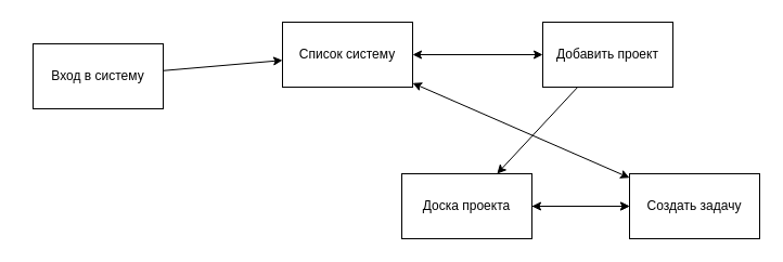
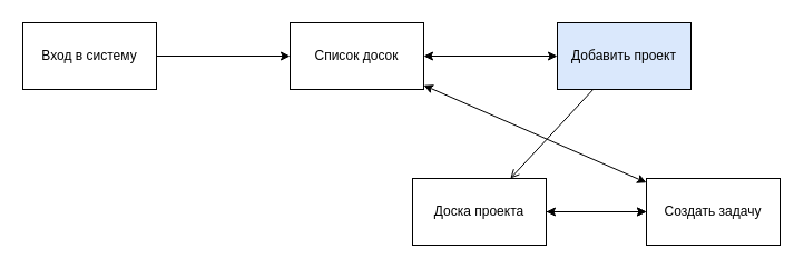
  <mxCell id="0" />
  <mxCell id="1" parent="0" />
  <mxCell id="2" style="rounded=0;orthogonalLoop=1;jettySize=auto;html=1;" edge="1" parent="1" source="3" target="7"><mxGeometry relative="1" as="geometry" /></mxCell>
- <mxCell id="3" value="Вход в систему" style="rounded=0;whiteSpace=wrap;html=1;" vertex="1" parent="1"><mxGeometry x="30" y="40" width="120" height="60" as="geometry" /></mxCell>
+ <mxCell id="3" value="Вход в систему" style="rounded=0;whiteSpace=wrap;html=1;" vertex="1" parent="1"><mxGeometry x="20" y="20" width="120" height="60" as="geometry" /></mxCell>
  <mxCell id="4" style="edgeStyle=orthogonalEdgeStyle;rounded=0;orthogonalLoop=1;jettySize=auto;html=1;exitX=0.5;exitY=1;exitDx=0;exitDy=0;" edge="1" parent="1" source="3" target="3"><mxGeometry relative="1" as="geometry" /></mxCell>
  <mxCell id="5" style="edgeStyle=none;rounded=0;orthogonalLoop=1;jettySize=auto;html=1;startArrow=classic;startFill=1;" edge="1" parent="1" source="7" target="11"><mxGeometry relative="1" as="geometry" /></mxCell>
  <mxCell id="6" style="edgeStyle=none;rounded=0;orthogonalLoop=1;jettySize=auto;html=1;startArrow=classic;startFill=1;" edge="1" parent="1" source="7" target="13"><mxGeometry relative="1" as="geometry" /></mxCell>
- <mxCell id="7" value="Список систему" style="rounded=0;whiteSpace=wrap;html=1;" vertex="1" parent="1"><mxGeometry x="260" y="20" width="120" height="60" as="geometry" /></mxCell>
+ <mxCell id="7" value="Список досок" style="rounded=0;whiteSpace=wrap;html=1;" vertex="1" parent="1"><mxGeometry x="260" y="20" width="120" height="60" as="geometry" /></mxCell>
  <mxCell id="8" style="edgeStyle=none;rounded=0;orthogonalLoop=1;jettySize=auto;html=1;" edge="1" parent="1" source="9" target="11"><mxGeometry relative="1" as="geometry" /></mxCell>
  <mxCell id="9" value="Доска проекта" style="rounded=0;whiteSpace=wrap;html=1;" vertex="1" parent="1"><mxGeometry x="370" y="160" width="120" height="60" as="geometry" /></mxCell>
  <mxCell id="10" value="" style="edgeStyle=none;rounded=0;orthogonalLoop=1;jettySize=auto;html=1;startArrow=classic;startFill=1;" edge="1" parent="1" source="11" target="9"><mxGeometry relative="1" as="geometry" /></mxCell>
  <mxCell id="11" value="Создать задачу" style="rounded=0;whiteSpace=wrap;html=1;" vertex="1" parent="1"><mxGeometry x="580" y="160" width="120" height="60" as="geometry" /></mxCell>
- <mxCell id="12" style="edgeStyle=none;rounded=0;orthogonalLoop=1;jettySize=auto;html=1;" edge="1" parent="1" source="13" target="9"><mxGeometry relative="1" as="geometry" /></mxCell>
- <mxCell id="13" value="Добавить проект" style="rounded=0;whiteSpace=wrap;html=1;" vertex="1" parent="1"><mxGeometry x="500" y="20" width="120" height="60" as="geometry" /></mxCell>
+ <mxCell id="12" style="edgeStyle=none;rounded=0;orthogonalLoop=1;jettySize=auto;html=1;endArrow=open;" edge="1" parent="1" source="13" target="9"><mxGeometry relative="1" as="geometry" /></mxCell>
+ <mxCell id="13" value="Добавить проект" style="rounded=0;whiteSpace=wrap;html=1;fillColor=#dae8fc;" vertex="1" parent="1"><mxGeometry x="500" y="20" width="120" height="60" as="geometry" /></mxCell>
